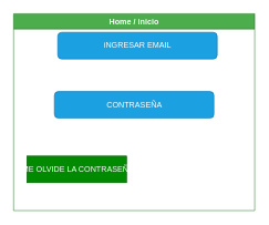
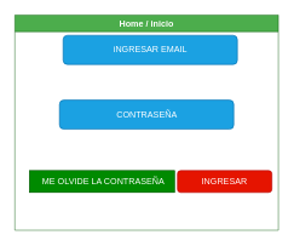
  <mxCell id="0" />
  <mxCell id="1" parent="0" />
  <mxCell id="2" value="&lt;font style=&quot;vertical-align: inherit;&quot;&gt;&lt;font style=&quot;vertical-align: inherit;&quot;&gt;Home / inicio&lt;/font&gt;&lt;/font&gt;" style="swimlane;whiteSpace=wrap;html=1;fillColor=#008a00;fontColor=#ffffff;strokeColor=#005700;opacity=70;swimlaneFillColor=none;swimlaneLine=1;shadow=0;" parent="1" vertex="1"><mxGeometry x="20" y="20" width="363" height="296" as="geometry" /></mxCell>
  <mxCell id="3" value="&lt;font style=&quot;vertical-align: inherit;&quot;&gt;&lt;font style=&quot;vertical-align: inherit;&quot;&gt;iNGRESAR EMAIL&lt;/font&gt;&lt;/font&gt;" style="rounded=1;whiteSpace=wrap;html=1;fillColor=#1ba1e2;fontColor=#ffffff;strokeColor=#006EAF;" parent="2" vertex="1"><mxGeometry x="66.5" y="28" width="240" height="40" as="geometry" /></mxCell>
  <mxCell id="4" value="&lt;font style=&quot;vertical-align: inherit;&quot;&gt;&lt;font style=&quot;vertical-align: inherit;&quot;&gt;CONTRASEÑA&lt;/font&gt;&lt;/font&gt;" style="rounded=1;whiteSpace=wrap;html=1;fillColor=#1ba1e2;fontColor=#ffffff;strokeColor=#006EAF;" parent="2" vertex="1"><mxGeometry x="61.5" y="117" width="240" height="40" as="geometry" /></mxCell>
- <mxCell id="6" value="&lt;font style=&quot;vertical-align: inherit;&quot;&gt;&lt;font style=&quot;vertical-align: inherit;&quot;&gt;&amp;nbsp;ME OLVIDE LA CONTRASEÑA&lt;/font&gt;&lt;/font&gt;" style="text;html=1;align=center;verticalAlign=middle;resizable=0;points=[];autosize=1;strokeColor=#005700;fillColor=#008a00;fontColor=#ffffff;" parent="2" vertex="1"><mxGeometry x="20" y="214" width="150" height="40" as="geometry" /></mxCell>
+ <mxCell id="5" value="&lt;font style=&quot;vertical-align: inherit;&quot;&gt;&lt;font style=&quot;vertical-align: inherit;&quot;&gt;INGRESAR&lt;/font&gt;&lt;/font&gt;" style="rounded=1;whiteSpace=wrap;html=1;fillColor=#e51400;strokeColor=#B20000;fontColor=#ffffff;" parent="2" vertex="1"><mxGeometry x="224" y="214" width="130" height="30" as="geometry" /></mxCell>
+ <mxCell id="6" value="&lt;font style=&quot;vertical-align: inherit;&quot;&gt;&lt;font style=&quot;vertical-align: inherit;&quot;&gt;&amp;nbsp;ME OLVIDE LA CONTRASEÑA&lt;/font&gt;&lt;/font&gt;" style="text;html=1;align=center;verticalAlign=middle;resizable=0;points=[];autosize=1;strokeColor=#005700;fillColor=#008a00;fontColor=#ffffff;" parent="2" vertex="1"><mxGeometry x="20" y="214" width="200" height="30" as="geometry" /></mxCell>
